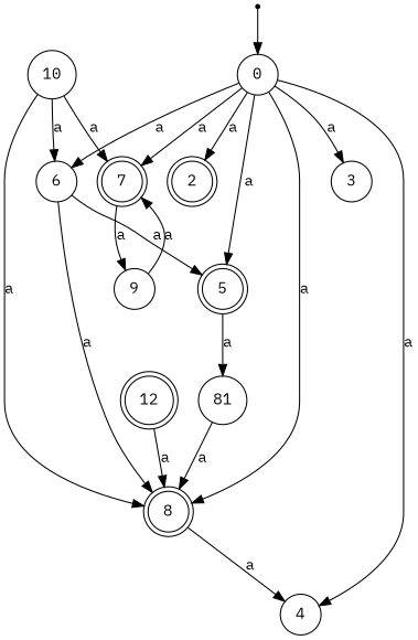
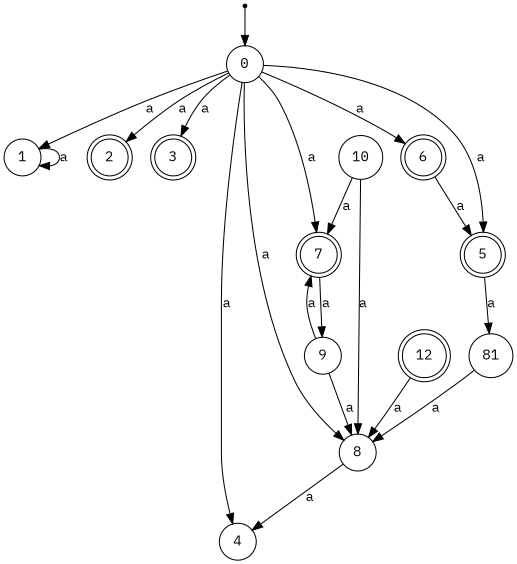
  digraph {
    fontname="IBM Plex Mono"
    rankdir=TB
    node [fontname="IBM Plex Mono" shape=circle]
    edge [fontname="IBM Plex Mono"]
    dummy0 [shape=point]
    0
+   1
    2 [shape=doublecircle]
-   3
+   3 [shape=doublecircle]
    4
    5 [shape=doublecircle]
-   6
+   6 [shape=doublecircle]
    7 [shape=doublecircle]
-   8 [shape=doublecircle]
+   8
    n11 [label=81]
    9
    12 [shape=doublecircle]
    10
    dummy0 -> 0
+   0 -> 1 [label=a]
    0 -> 2 [label=a]
    0 -> 3 [label=a]
    0 -> 4 [label=a]
    0 -> 5 [label=a]
    0 -> 6 [label=a]
    0 -> 7 [label=a]
    0 -> 8 [label=a]
+   1 -> 1 [label=a]
    5 -> n11 [label=a]
    6 -> 5 [label=a]
    7 -> 9 [label=a]
    8 -> 4 [label=a]
    n11 -> 8 [label=a]
    9 -> 7 [label=a]
-   6 -> 8 [label=a]
+   9 -> 8 [label=a]
    12 -> 8 [label=a]
-   10 -> 6 [label=a]
    10 -> 7 [label=a]
    10 -> 8 [label=a]
  }
